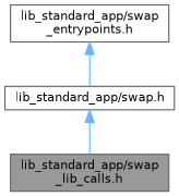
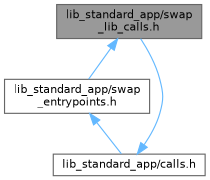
  digraph {
    node [color=grey40 fillcolor=white fontname=Helvetica fontsize=10 shape=box style=filled]
    edge [color=steelblue1 dir=back fontname=Helvetica fontsize=10 labelfontname=Helvetica labelfontsize=10 style=solid]
    n1 [color=gray40 fillcolor=grey60 fontcolor=black height=0.2 label="lib_standard_app/swap\l_lib_calls.h" width=0.4]
    n2 [height=0.2 label="lib_standard_app/swap\l_entrypoints.h" width=0.4]
-   n3 [height=0.2 label="lib_standard_app/swap.h" width=0.4]
+   n3 [height=0.2 label="lib_standard_app/calls.h" width=0.4]
+   n1 -> n2
    n2 -> n3
    n3 -> n1
  }
